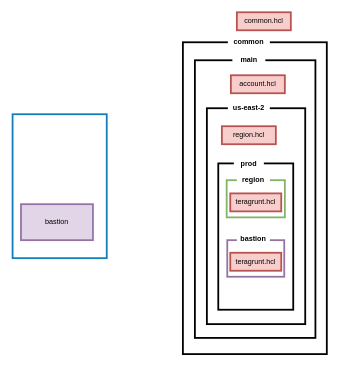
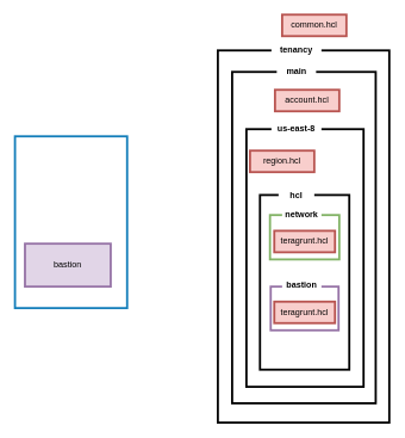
  <mxCell id="0" />
  <mxCell id="1" parent="0" />
  <mxCell id="2" value="" style="rounded=0;whiteSpace=wrap;html=1;fillColor=none;strokeWidth=3;strokeColor=#147EBA;" parent="1" vertex="1"><mxGeometry x="20" y="190" width="157" height="240" as="geometry" /></mxCell>
  <mxCell id="3" value="bastion" style="rounded=0;whiteSpace=wrap;html=1;strokeWidth=3;fillColor=#e1d5e7;strokeColor=#9673a6;" parent="1" vertex="1"><mxGeometry x="34" y="340" width="120" height="60" as="geometry" /></mxCell>
  <mxCell id="4" value="" style="rounded=0;whiteSpace=wrap;html=1;strokeWidth=3;fillColor=none;" parent="1" vertex="1"><mxGeometry x="304" y="70" width="240" height="520" as="geometry" /></mxCell>
- <mxCell id="5" value="&lt;b&gt;common&lt;/b&gt;" style="text;html=1;strokeColor=none;fillColor=#FFFFFF;align=center;verticalAlign=middle;whiteSpace=wrap;rounded=0;gradientColor=none;" parent="1" vertex="1"><mxGeometry x="379" y="60" width="70" height="20" as="geometry" /></mxCell>
+ <mxCell id="5" value="&lt;b&gt;tenancy&lt;/b&gt;" style="text;html=1;strokeColor=none;fillColor=#FFFFFF;align=center;verticalAlign=middle;whiteSpace=wrap;rounded=0;gradientColor=none;" parent="1" vertex="1"><mxGeometry x="379" y="60" width="70" height="20" as="geometry" /></mxCell>
  <mxCell id="6" value="" style="rounded=0;whiteSpace=wrap;html=1;strokeWidth=3;fillColor=none;" parent="1" vertex="1"><mxGeometry x="324" y="100" width="201" height="463" as="geometry" /></mxCell>
  <mxCell id="7" value="&lt;b&gt;main&lt;/b&gt;" style="text;html=1;strokeColor=none;fillColor=default;align=center;verticalAlign=middle;whiteSpace=wrap;rounded=0;" parent="1" vertex="1"><mxGeometry x="386.5" y="84" width="55" height="30" as="geometry" /></mxCell>
  <mxCell id="8" value="" style="rounded=0;whiteSpace=wrap;html=1;strokeWidth=3;fillColor=none;" parent="1" vertex="1"><mxGeometry x="344" y="180" width="164" height="360" as="geometry" /></mxCell>
- <mxCell id="9" value="&lt;b&gt;us-east-2&lt;/b&gt;" style="text;html=1;strokeColor=none;fillColor=default;align=center;verticalAlign=middle;whiteSpace=wrap;rounded=0;" parent="1" vertex="1"><mxGeometry x="379" y="165" width="70" height="30" as="geometry" /></mxCell>
+ <mxCell id="9" value="&lt;b&gt;us-east-8&lt;/b&gt;" style="text;html=1;strokeColor=none;fillColor=default;align=center;verticalAlign=middle;whiteSpace=wrap;rounded=0;" parent="1" vertex="1"><mxGeometry x="379" y="165" width="70" height="30" as="geometry" /></mxCell>
  <mxCell id="10" value="" style="rounded=0;whiteSpace=wrap;html=1;strokeWidth=3;fillColor=none;" parent="1" vertex="1"><mxGeometry x="363" y="272" width="125" height="244" as="geometry" /></mxCell>
- <mxCell id="11" value="&lt;b&gt;prod&lt;/b&gt;" style="text;html=1;strokeColor=none;fillColor=default;align=center;verticalAlign=middle;whiteSpace=wrap;rounded=0;" parent="1" vertex="1"><mxGeometry x="389" y="262" width="50" height="20" as="geometry" /></mxCell>
+ <mxCell id="11" value="&lt;b&gt;hcl&lt;/b&gt;" style="text;html=1;strokeColor=none;fillColor=default;align=center;verticalAlign=middle;whiteSpace=wrap;rounded=0;" parent="1" vertex="1"><mxGeometry x="389" y="262" width="50" height="20" as="geometry" /></mxCell>
  <mxCell id="12" value="" style="rounded=0;whiteSpace=wrap;html=1;strokeWidth=3;fillColor=none;strokeColor=#82b366;" vertex="1" parent="1"><mxGeometry x="377" y="300" width="97" height="62" as="geometry" /></mxCell>
  <mxCell id="13" value="" style="rounded=0;whiteSpace=wrap;html=1;strokeWidth=3;fillColor=none;strokeColor=#9673a6;" vertex="1" parent="1"><mxGeometry x="378" y="400" width="95" height="61" as="geometry" /></mxCell>
- <mxCell id="14" value="region.hcl" style="rounded=0;whiteSpace=wrap;html=1;strokeWidth=3;fillColor=#f8cecc;strokeColor=#b85450;" vertex="1" parent="1"><mxGeometry x="369" y="210" width="90" height="30" as="geometry" /></mxCell>
+ <mxCell id="14" value="region.hcl" style="rounded=0;whiteSpace=wrap;html=1;strokeWidth=3;fillColor=#f8cecc;strokeColor=#b85450;" vertex="1" parent="1"><mxGeometry x="349" y="210" width="90" height="30" as="geometry" /></mxCell>
  <mxCell id="15" value="account.hcl" style="rounded=0;whiteSpace=wrap;html=1;strokeWidth=3;fillColor=#f8cecc;strokeColor=#b85450;" vertex="1" parent="1"><mxGeometry x="384" y="125" width="90" height="30" as="geometry" /></mxCell>
  <mxCell id="16" value="common.hcl" style="rounded=0;whiteSpace=wrap;html=1;strokeWidth=3;fillColor=#f8cecc;strokeColor=#b85450;" vertex="1" parent="1"><mxGeometry x="394" y="20" width="90" height="30" as="geometry" /></mxCell>
  <mxCell id="17" value="&lt;b&gt;bastion&lt;/b&gt;" style="text;html=1;strokeColor=none;fillColor=#FFFFFF;align=center;verticalAlign=middle;whiteSpace=wrap;rounded=0;gradientColor=none;" vertex="1" parent="1"><mxGeometry x="394" y="389" width="55" height="18" as="geometry" /></mxCell>
- <mxCell id="18" value="&lt;b&gt;region&lt;/b&gt;" style="text;html=1;strokeColor=none;fillColor=#FFFFFF;align=center;verticalAlign=middle;whiteSpace=wrap;rounded=0;gradientColor=none;" vertex="1" parent="1"><mxGeometry x="394" y="290" width="55" height="18" as="geometry" /></mxCell>
+ <mxCell id="18" value="&lt;b&gt;network&lt;/b&gt;" style="text;html=1;strokeColor=none;fillColor=#FFFFFF;align=center;verticalAlign=middle;whiteSpace=wrap;rounded=0;gradientColor=none;" vertex="1" parent="1"><mxGeometry x="394" y="290" width="55" height="18" as="geometry" /></mxCell>
  <mxCell id="19" value="teragrunt.hcl" style="rounded=0;whiteSpace=wrap;html=1;strokeWidth=3;fillColor=#f8cecc;strokeColor=#b85450;" vertex="1" parent="1"><mxGeometry x="383" y="322" width="85" height="30" as="geometry" /></mxCell>
  <mxCell id="20" value="teragrunt.hcl" style="rounded=0;whiteSpace=wrap;html=1;strokeWidth=3;fillColor=#f8cecc;strokeColor=#b85450;" vertex="1" parent="1"><mxGeometry x="383" y="421" width="85" height="30" as="geometry" /></mxCell>
